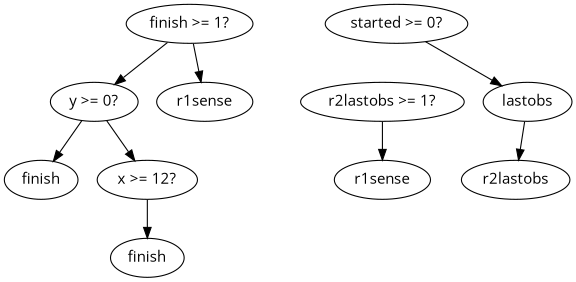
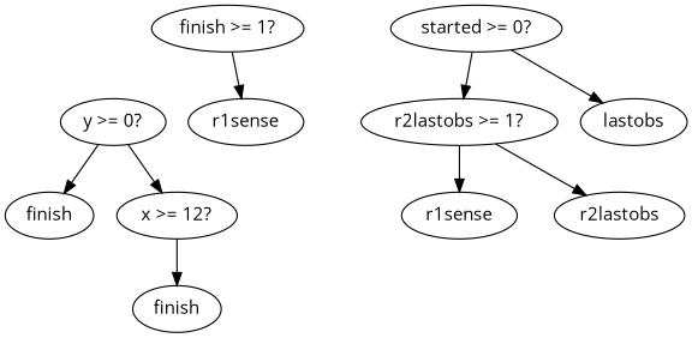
  digraph {
    fontname="Open Sans"
    node [fontname="Open Sans"]
    edge [fontname="Open Sans"]
    n1 [label="finish >= 1?"]
    n2 [label="y >= 0?"]
    n3 [label=r1sense]
    n4 [label=finish]
    n5 [label="x >= 12?"]
    n6 [label=finish]
    n7 [label="started >= 0?"]
    n8 [label="r2lastobs >= 1?"]
    n9 [label=lastobs]
    n10 [label=r1sense]
    n11 [label=r2lastobs]
-   n1 -> n2
    n1 -> n3
    n2 -> n4
    n2 -> n5
    n5 -> n6
+   n7 -> n8
    n7 -> n9
    n8 -> n10
-   n9 -> n11
+   n8 -> n11
  }
